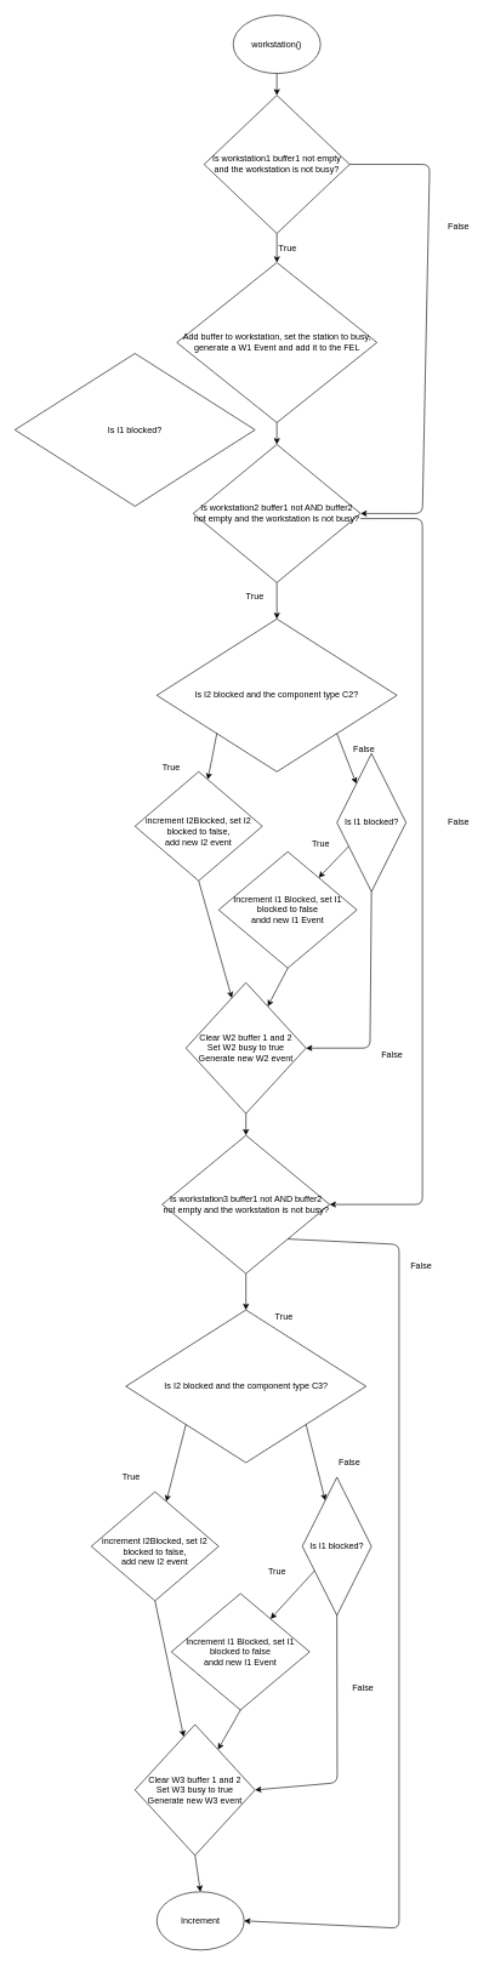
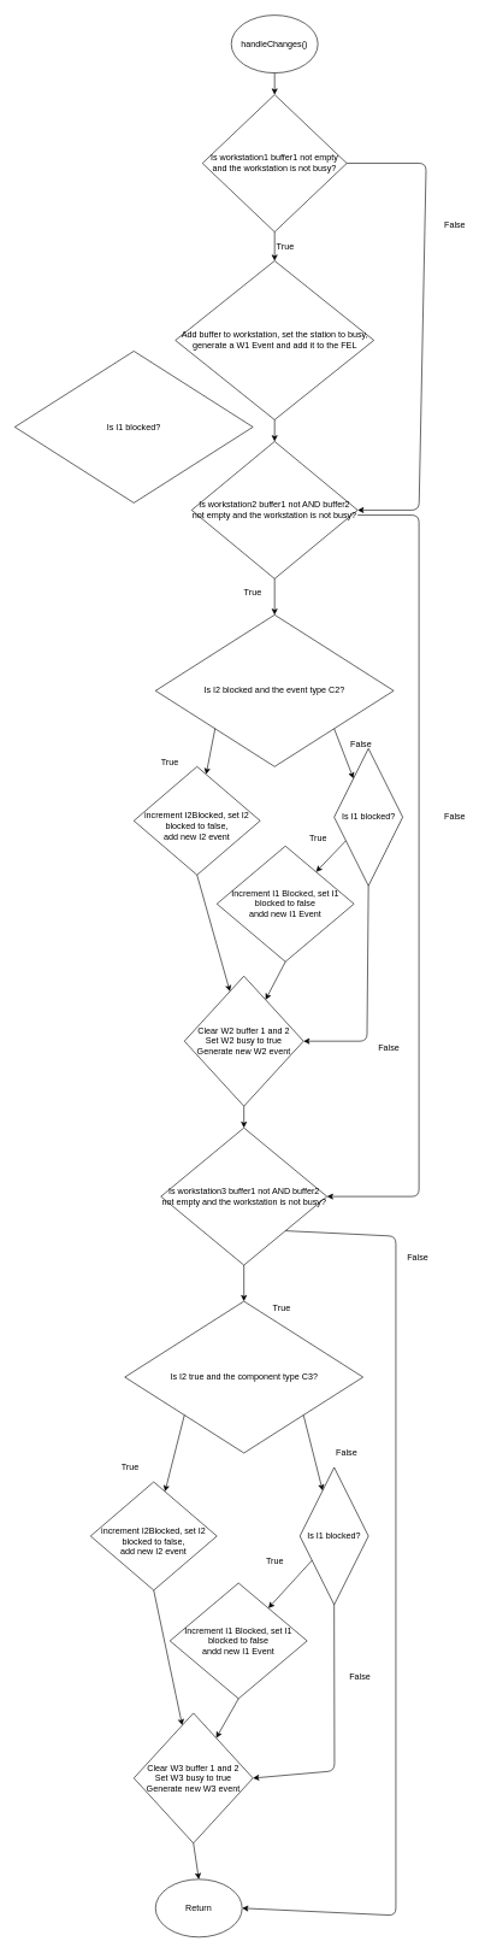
  <mxCell id="0" />
  <mxCell id="1" parent="0" />
- <mxCell id="2" value="workstation()" style="ellipse;whiteSpace=wrap;html=1;" parent="1" vertex="1"><mxGeometry x="320" y="20" width="120" height="80" as="geometry" /></mxCell>
+ <mxCell id="2" value="handleChanges()" style="ellipse;whiteSpace=wrap;html=1;" parent="1" vertex="1"><mxGeometry x="320" y="20" width="120" height="80" as="geometry" /></mxCell>
  <mxCell id="3" value="Is workstation1 buffer1 not empty and the workstation is not busy?" style="rhombus;whiteSpace=wrap;html=1;" parent="1" vertex="1"><mxGeometry x="280" y="130" width="200" height="190" as="geometry" /></mxCell>
  <mxCell id="4" value="" style="endArrow=classic;html=1;exitX=0.5;exitY=1;exitDx=0;exitDy=0;" parent="1" source="2" target="3" edge="1"><mxGeometry width="50" height="50" relative="1" as="geometry"><mxPoint x="530" y="550" as="sourcePoint" /><mxPoint x="580" y="500" as="targetPoint" /></mxGeometry></mxCell>
  <mxCell id="5" value="" style="endArrow=classic;html=1;exitX=0.5;exitY=1;exitDx=0;exitDy=0;" parent="1" source="3" target="6" edge="1"><mxGeometry width="50" height="50" relative="1" as="geometry"><mxPoint x="530" y="550" as="sourcePoint" /><mxPoint x="360" y="390" as="targetPoint" /></mxGeometry></mxCell>
  <mxCell id="6" value="Add buffer to workstation, set the station to busy,&lt;br&gt;generate a W1 Event and add it to the FEL" style="rhombus;whiteSpace=wrap;html=1;" parent="1" vertex="1"><mxGeometry x="242.5" y="360" width="275" height="220" as="geometry" /></mxCell>
  <mxCell id="7" value="&lt;span&gt;Is workstation2 buffer1 not AND buffer2 not empty and the workstation is not busy?&lt;/span&gt;" style="rhombus;whiteSpace=wrap;html=1;" parent="1" vertex="1"><mxGeometry x="265" y="610" width="230" height="190" as="geometry" /></mxCell>
  <mxCell id="8" value="" style="endArrow=classic;html=1;exitX=1;exitY=0.5;exitDx=0;exitDy=0;" parent="1" source="3" target="7" edge="1"><mxGeometry width="50" height="50" relative="1" as="geometry"><mxPoint x="530" y="550" as="sourcePoint" /><mxPoint x="580" y="500" as="targetPoint" /><Array as="points"><mxPoint x="590" y="225" /><mxPoint x="580" y="705" /></Array></mxGeometry></mxCell>
  <mxCell id="9" value="" style="endArrow=classic;html=1;" parent="1" source="7" target="11" edge="1"><mxGeometry width="50" height="50" relative="1" as="geometry"><mxPoint x="460" y="700" as="sourcePoint" /><mxPoint x="385" y="970" as="targetPoint" /></mxGeometry></mxCell>
  <mxCell id="10" value="" style="endArrow=classic;html=1;exitX=1;exitY=0.537;exitDx=0;exitDy=0;exitPerimeter=0;entryX=1;entryY=0.5;entryDx=0;entryDy=0;" parent="1" source="7" target="32" edge="1"><mxGeometry width="50" height="50" relative="1" as="geometry"><mxPoint x="555" y="940" as="sourcePoint" /><mxPoint x="450" y="2040" as="targetPoint" /><Array as="points"><mxPoint x="580" y="712" /><mxPoint x="580" y="1655" /></Array></mxGeometry></mxCell>
- <mxCell id="11" value="Is I2 blocked and the component type C2?" style="rhombus;whiteSpace=wrap;html=1;" parent="1" vertex="1"><mxGeometry x="215" y="850" width="330" height="210" as="geometry" /></mxCell>
+ <mxCell id="11" value="Is I2 blocked and the event type C2?" style="rhombus;whiteSpace=wrap;html=1;" parent="1" vertex="1"><mxGeometry x="215" y="850" width="330" height="210" as="geometry" /></mxCell>
  <mxCell id="12" value="&lt;br&gt;increment I2Blocked, set I2 blocked to false,&lt;br&gt;add new I2 event" style="rhombus;whiteSpace=wrap;html=1;" parent="1" vertex="1"><mxGeometry x="185" y="1060" width="175" height="150" as="geometry" /></mxCell>
  <mxCell id="13" value="Is I1 blocked?" style="rhombus;whiteSpace=wrap;html=1;" parent="1" vertex="1"><mxGeometry x="462.5" y="1035" width="95" height="190" as="geometry" /></mxCell>
  <mxCell id="14" value="Clear W2 buffer 1 and 2&lt;br&gt;Set W2 busy to true&lt;br&gt;Generate new W2 event" style="rhombus;whiteSpace=wrap;html=1;" parent="1" vertex="1"><mxGeometry x="255" y="1350" width="165" height="180" as="geometry" /></mxCell>
  <mxCell id="15" value="" style="endArrow=classic;html=1;exitX=1;exitY=1;exitDx=0;exitDy=0;" parent="1" source="11" target="13" edge="1"><mxGeometry width="50" height="50" relative="1" as="geometry"><mxPoint x="555" y="940" as="sourcePoint" /><mxPoint x="605" y="890" as="targetPoint" /></mxGeometry></mxCell>
  <mxCell id="16" value="" style="endArrow=classic;html=1;exitX=0;exitY=1;exitDx=0;exitDy=0;" parent="1" source="11" target="12" edge="1"><mxGeometry width="50" height="50" relative="1" as="geometry"><mxPoint x="415" y="1160" as="sourcePoint" /><mxPoint x="463.462" y="1201.538" as="targetPoint" /></mxGeometry></mxCell>
  <mxCell id="17" value="" style="endArrow=classic;html=1;exitX=0.5;exitY=1;exitDx=0;exitDy=0;" parent="1" source="12" target="14" edge="1"><mxGeometry width="50" height="50" relative="1" as="geometry"><mxPoint x="555" y="1040" as="sourcePoint" /><mxPoint x="605" y="990" as="targetPoint" /></mxGeometry></mxCell>
  <mxCell id="18" value="" style="endArrow=classic;html=1;" parent="1" source="13" target="27" edge="1"><mxGeometry width="50" height="50" relative="1" as="geometry"><mxPoint x="325" y="1260" as="sourcePoint" /><mxPoint x="370" y="1335" as="targetPoint" /></mxGeometry></mxCell>
  <mxCell id="19" value="" style="endArrow=classic;html=1;exitX=0.5;exitY=1;exitDx=0;exitDy=0;entryX=0.5;entryY=0;entryDx=0;entryDy=0;" parent="1" source="14" target="32" edge="1"><mxGeometry width="50" height="50" relative="1" as="geometry"><mxPoint x="325" y="1260" as="sourcePoint" /><mxPoint x="337.5" y="1940" as="targetPoint" /></mxGeometry></mxCell>
  <mxCell id="20" value="" style="endArrow=classic;html=1;exitX=0.5;exitY=1;exitDx=0;exitDy=0;" parent="1" source="6" target="7" edge="1"><mxGeometry width="50" height="50" relative="1" as="geometry"><mxPoint x="530" y="450" as="sourcePoint" /><mxPoint x="580" y="400" as="targetPoint" /></mxGeometry></mxCell>
  <mxCell id="21" value="False" style="text;html=1;strokeColor=none;fillColor=none;align=center;verticalAlign=middle;whiteSpace=wrap;rounded=0;" parent="1" vertex="1"><mxGeometry x="610" y="300" width="40" height="20" as="geometry" /></mxCell>
  <mxCell id="22" value="True" style="text;html=1;strokeColor=none;fillColor=none;align=center;verticalAlign=middle;whiteSpace=wrap;rounded=0;" parent="1" vertex="1"><mxGeometry x="375" y="330" width="40" height="20" as="geometry" /></mxCell>
  <mxCell id="23" value="True" style="text;html=1;strokeColor=none;fillColor=none;align=center;verticalAlign=middle;whiteSpace=wrap;rounded=0;" parent="1" vertex="1"><mxGeometry x="330" y="810" width="40" height="20" as="geometry" /></mxCell>
  <mxCell id="24" value="False" style="text;html=1;strokeColor=none;fillColor=none;align=center;verticalAlign=middle;whiteSpace=wrap;rounded=0;" parent="1" vertex="1"><mxGeometry x="610" y="1120" width="40" height="20" as="geometry" /></mxCell>
  <mxCell id="25" value="True" style="text;html=1;strokeColor=none;fillColor=none;align=center;verticalAlign=middle;whiteSpace=wrap;rounded=0;" parent="1" vertex="1"><mxGeometry x="215" y="1045" width="40" height="20" as="geometry" /></mxCell>
  <mxCell id="26" value="False" style="text;html=1;strokeColor=none;fillColor=none;align=center;verticalAlign=middle;whiteSpace=wrap;rounded=0;" parent="1" vertex="1"><mxGeometry x="480" y="1020" width="40" height="20" as="geometry" /></mxCell>
  <mxCell id="27" value="Increment I1 Blocked, set I1 blocked to false&lt;br&gt;andd new I1 Event" style="rhombus;whiteSpace=wrap;html=1;" parent="1" vertex="1"><mxGeometry x="300" y="1170" width="190" height="160" as="geometry" /></mxCell>
  <mxCell id="28" value="" style="endArrow=classic;html=1;exitX=0.5;exitY=1;exitDx=0;exitDy=0;" parent="1" source="27" target="14" edge="1"><mxGeometry width="50" height="50" relative="1" as="geometry"><mxPoint x="450" y="1150" as="sourcePoint" /><mxPoint x="500" y="1100" as="targetPoint" /></mxGeometry></mxCell>
  <mxCell id="29" value="" style="endArrow=classic;html=1;entryX=1;entryY=0.5;entryDx=0;entryDy=0;exitX=0.5;exitY=1;exitDx=0;exitDy=0;" parent="1" source="13" target="14" edge="1"><mxGeometry width="50" height="50" relative="1" as="geometry"><mxPoint x="450" y="1150" as="sourcePoint" /><mxPoint x="500" y="1100" as="targetPoint" /><Array as="points"><mxPoint x="508" y="1440" /></Array></mxGeometry></mxCell>
  <mxCell id="30" value="True" style="text;html=1;align=center;verticalAlign=middle;resizable=0;points=[];autosize=1;" parent="1" vertex="1"><mxGeometry x="420" y="1150" width="40" height="20" as="geometry" /></mxCell>
  <mxCell id="31" value="False" style="text;html=1;align=center;verticalAlign=middle;resizable=0;points=[];autosize=1;" parent="1" vertex="1"><mxGeometry x="517.5" y="1440" width="40" height="20" as="geometry" /></mxCell>
  <mxCell id="32" value="&lt;span&gt;Is workstation3 buffer1 not AND buffer2 not empty and the workstation is not busy?&lt;/span&gt;" style="rhombus;whiteSpace=wrap;html=1;" parent="1" vertex="1"><mxGeometry x="222.5" y="1560" width="230" height="190" as="geometry" /></mxCell>
  <mxCell id="33" value="" style="endArrow=classic;html=1;exitX=0.5;exitY=1;exitDx=0;exitDy=0;" parent="1" source="32" target="34" edge="1"><mxGeometry width="50" height="50" relative="1" as="geometry"><mxPoint x="333.438" y="2220" as="sourcePoint" /><mxPoint x="340" y="2331.29" as="targetPoint" /></mxGeometry></mxCell>
- <mxCell id="34" value="Is I2 blocked and the component type C3?" style="rhombus;whiteSpace=wrap;html=1;" parent="1" vertex="1"><mxGeometry x="172.5" y="1800" width="330" height="210" as="geometry" /></mxCell>
+ <mxCell id="34" value="Is I2 true and the component type C3?" style="rhombus;whiteSpace=wrap;html=1;" parent="1" vertex="1"><mxGeometry x="172.5" y="1800" width="330" height="210" as="geometry" /></mxCell>
  <mxCell id="35" value="&lt;br&gt;increment I2Blocked, set I2 blocked to false,&lt;br&gt;add new I2 event" style="rhombus;whiteSpace=wrap;html=1;" parent="1" vertex="1"><mxGeometry x="125" y="2050" width="175" height="150" as="geometry" /></mxCell>
  <mxCell id="36" value="Is I1 blocked?" style="rhombus;whiteSpace=wrap;html=1;" parent="1" vertex="1"><mxGeometry x="415" y="2030" width="95" height="190" as="geometry" /></mxCell>
  <mxCell id="37" value="Clear W3 buffer 1 and 2&lt;br&gt;Set W3 busy to true&lt;br&gt;Generate new W3 event" style="rhombus;whiteSpace=wrap;html=1;" parent="1" vertex="1"><mxGeometry x="185" y="2370" width="165" height="180" as="geometry" /></mxCell>
  <mxCell id="38" value="" style="endArrow=classic;html=1;exitX=1;exitY=1;exitDx=0;exitDy=0;" parent="1" source="34" target="36" edge="1"><mxGeometry width="50" height="50" relative="1" as="geometry"><mxPoint x="530" y="2040" as="sourcePoint" /><mxPoint x="580" y="1990" as="targetPoint" /></mxGeometry></mxCell>
  <mxCell id="39" value="" style="endArrow=classic;html=1;exitX=0;exitY=1;exitDx=0;exitDy=0;" parent="1" source="34" target="35" edge="1"><mxGeometry width="50" height="50" relative="1" as="geometry"><mxPoint x="390" y="2260" as="sourcePoint" /><mxPoint x="209.928" y="2341.367" as="targetPoint" /></mxGeometry></mxCell>
  <mxCell id="40" value="" style="endArrow=classic;html=1;exitX=0.5;exitY=1;exitDx=0;exitDy=0;" parent="1" source="35" target="37" edge="1"><mxGeometry width="50" height="50" relative="1" as="geometry"><mxPoint x="185" y="2470" as="sourcePoint" /><mxPoint x="580" y="2090" as="targetPoint" /></mxGeometry></mxCell>
  <mxCell id="41" value="" style="endArrow=classic;html=1;" parent="1" source="36" target="45" edge="1"><mxGeometry width="50" height="50" relative="1" as="geometry"><mxPoint x="300" y="2360" as="sourcePoint" /><mxPoint x="345" y="2435" as="targetPoint" /></mxGeometry></mxCell>
  <mxCell id="42" value="True" style="text;html=1;strokeColor=none;fillColor=none;align=center;verticalAlign=middle;whiteSpace=wrap;rounded=0;" parent="1" vertex="1"><mxGeometry x="370" y="1800" width="40" height="20" as="geometry" /></mxCell>
  <mxCell id="43" value="True" style="text;html=1;strokeColor=none;fillColor=none;align=center;verticalAlign=middle;whiteSpace=wrap;rounded=0;" parent="1" vertex="1"><mxGeometry x="160" y="2020" width="40" height="20" as="geometry" /></mxCell>
  <mxCell id="44" value="False" style="text;html=1;strokeColor=none;fillColor=none;align=center;verticalAlign=middle;whiteSpace=wrap;rounded=0;" parent="1" vertex="1"><mxGeometry x="460" y="2000" width="40" height="20" as="geometry" /></mxCell>
  <mxCell id="45" value="Increment I1 Blocked, set I1 blocked to false&lt;br&gt;andd new I1 Event" style="rhombus;whiteSpace=wrap;html=1;" parent="1" vertex="1"><mxGeometry x="235" y="2190" width="190" height="160" as="geometry" /></mxCell>
  <mxCell id="46" value="" style="endArrow=classic;html=1;exitX=0.5;exitY=1;exitDx=0;exitDy=0;" parent="1" source="45" target="37" edge="1"><mxGeometry width="50" height="50" relative="1" as="geometry"><mxPoint x="425" y="2250" as="sourcePoint" /><mxPoint x="475" y="2200" as="targetPoint" /></mxGeometry></mxCell>
  <mxCell id="47" value="" style="endArrow=classic;html=1;entryX=1;entryY=0.5;entryDx=0;entryDy=0;exitX=0.5;exitY=1;exitDx=0;exitDy=0;" parent="1" source="36" target="37" edge="1"><mxGeometry width="50" height="50" relative="1" as="geometry"><mxPoint x="425" y="2250" as="sourcePoint" /><mxPoint x="475" y="2200" as="targetPoint" /><Array as="points"><mxPoint x="463" y="2450" /></Array></mxGeometry></mxCell>
  <mxCell id="48" value="True" style="text;html=1;align=center;verticalAlign=middle;resizable=0;points=[];autosize=1;" parent="1" vertex="1"><mxGeometry x="360" y="2150" width="40" height="20" as="geometry" /></mxCell>
  <mxCell id="49" value="False" style="text;html=1;align=center;verticalAlign=middle;resizable=0;points=[];autosize=1;" parent="1" vertex="1"><mxGeometry x="477.5" y="2310" width="40" height="20" as="geometry" /></mxCell>
  <mxCell id="50" value="" style="endArrow=classic;html=1;exitX=1;exitY=1;exitDx=0;exitDy=0;entryX=1;entryY=0.5;entryDx=0;entryDy=0;" parent="1" source="32" target="52" edge="1"><mxGeometry width="50" height="50" relative="1" as="geometry"><mxPoint x="440" y="2120.03" as="sourcePoint" /><mxPoint x="395.5" y="3040" as="targetPoint" /><Array as="points"><mxPoint x="548" y="1710" /><mxPoint x="548" y="2650" /></Array></mxGeometry></mxCell>
  <mxCell id="51" value="False" style="text;html=1;align=center;verticalAlign=middle;resizable=0;points=[];autosize=1;" parent="1" vertex="1"><mxGeometry x="557.5" y="1730" width="40" height="20" as="geometry" /></mxCell>
- <mxCell id="52" value="Increment" style="ellipse;whiteSpace=wrap;html=1;" parent="1" vertex="1"><mxGeometry x="215" y="2600" width="120" height="80" as="geometry" /></mxCell>
+ <mxCell id="52" value="Return" style="ellipse;whiteSpace=wrap;html=1;" parent="1" vertex="1"><mxGeometry x="215" y="2600" width="120" height="80" as="geometry" /></mxCell>
  <mxCell id="53" value="" style="endArrow=classic;html=1;exitX=0.5;exitY=1;exitDx=0;exitDy=0;entryX=0.5;entryY=0;entryDx=0;entryDy=0;" parent="1" source="37" target="52" edge="1"><mxGeometry width="50" height="50" relative="1" as="geometry"><mxPoint x="390" y="2870" as="sourcePoint" /><mxPoint x="440" y="2820" as="targetPoint" /></mxGeometry></mxCell>
  <mxCell id="54" value="Is I1 blocked?" style="rhombus;whiteSpace=wrap;html=1;" vertex="1" parent="1"><mxGeometry x="20" y="485" width="330" height="210" as="geometry" /></mxCell>
